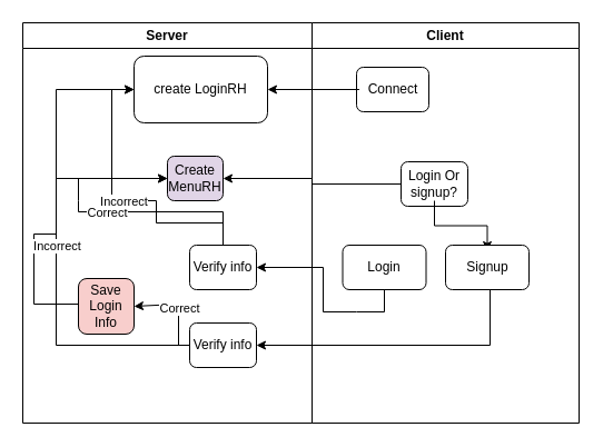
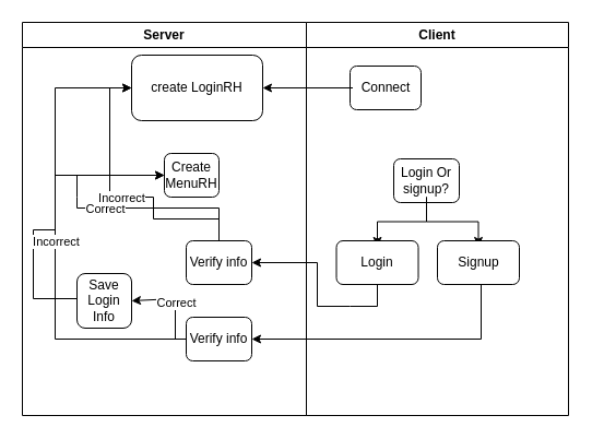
  <mxCell id="0" />
  <mxCell id="1" parent="0" />
  <mxCell id="2" value="Server" style="swimlane;whiteSpace=wrap;html=1;" vertex="1" parent="1"><mxGeometry x="20" y="20" width="260" height="360" as="geometry" /></mxCell>
  <mxCell id="3" value="" style="endArrow=classic;html=1;rounded=0;exitX=0.5;exitY=0;exitDx=0;exitDy=0;entryX=0;entryY=0.5;entryDx=0;entryDy=0;" edge="1" parent="2" source="8" target="13"><mxGeometry relative="1" as="geometry"><mxPoint x="210" y="180" as="sourcePoint" /><mxPoint x="100" y="120" as="targetPoint" /><Array as="points"><mxPoint x="180" y="170" /><mxPoint x="50" y="170" /><mxPoint x="50" y="160" /><mxPoint x="50" y="140" /></Array></mxGeometry></mxCell>
  <mxCell id="4" value="Correct" style="edgeLabel;resizable=0;html=1;;align=center;verticalAlign=middle;" connectable="0" vertex="1" parent="3"><mxGeometry relative="1" as="geometry" /></mxCell>
  <mxCell id="5" value="" style="rounded=1;whiteSpace=wrap;html=1;" vertex="1" parent="2"><mxGeometry x="150" y="270" width="60" height="40" as="geometry" /></mxCell>
  <mxCell id="6" value="" style="rounded=1;whiteSpace=wrap;html=1;" vertex="1" parent="2"><mxGeometry x="100" y="30" width="120" height="60" as="geometry" /></mxCell>
  <mxCell id="7" value="create LoginRH" style="text;html=1;align=center;verticalAlign=middle;whiteSpace=wrap;rounded=0;" vertex="1" parent="2"><mxGeometry x="100" y="30" width="120" height="60" as="geometry" /></mxCell>
  <mxCell id="8" value="" style="rounded=1;whiteSpace=wrap;html=1;" vertex="1" parent="2"><mxGeometry x="150" y="200" width="60" height="40" as="geometry" /></mxCell>
  <mxCell id="9" value="Verify info" style="text;html=1;align=center;verticalAlign=middle;whiteSpace=wrap;rounded=0;" vertex="1" parent="2"><mxGeometry x="150" y="205" width="60" height="30" as="geometry" /></mxCell>
  <mxCell id="10" style="edgeStyle=orthogonalEdgeStyle;rounded=0;orthogonalLoop=1;jettySize=auto;html=1;entryX=0;entryY=0.5;entryDx=0;entryDy=0;" edge="1" parent="2" source="11" target="13"><mxGeometry relative="1" as="geometry"><mxPoint x="75" y="130" as="targetPoint" /><Array as="points"><mxPoint x="10" y="253" /><mxPoint x="10" y="190" /><mxPoint x="30" y="190" /><mxPoint x="30" y="140" /></Array></mxGeometry></mxCell>
- <mxCell id="11" value="Save Login Info" style="rounded=1;whiteSpace=wrap;html=1;fillColor=#f8cecc;" vertex="1" parent="2"><mxGeometry x="50" y="230" width="50" height="50" as="geometry" /></mxCell>
+ <mxCell id="11" value="Save Login Info" style="rounded=1;whiteSpace=wrap;html=1;" vertex="1" parent="2"><mxGeometry x="50" y="230" width="50" height="50" as="geometry" /></mxCell>
  <mxCell id="12" value="Verify info" style="text;html=1;align=center;verticalAlign=middle;whiteSpace=wrap;rounded=0;" vertex="1" parent="2"><mxGeometry x="150" y="275" width="60" height="30" as="geometry" /></mxCell>
- <mxCell id="13" value="Create MenuRH" style="rounded=1;whiteSpace=wrap;html=1;fillColor=#e1d5e7;" vertex="1" parent="2"><mxGeometry x="130" y="120" width="50" height="40" as="geometry" /></mxCell>
+ <mxCell id="13" value="Create MenuRH" style="rounded=1;whiteSpace=wrap;html=1;" vertex="1" parent="2"><mxGeometry x="130" y="120" width="50" height="40" as="geometry" /></mxCell>
  <mxCell id="14" value="" style="endArrow=classic;html=1;rounded=0;exitX=0;exitY=0.5;exitDx=0;exitDy=0;entryX=1;entryY=0.5;entryDx=0;entryDy=0;" edge="1" parent="2" source="12" target="11"><mxGeometry relative="1" as="geometry"><mxPoint x="210" y="180" as="sourcePoint" /><mxPoint x="310" y="180" as="targetPoint" /><Array as="points"><mxPoint x="140" y="290" /><mxPoint x="140" y="253" /></Array></mxGeometry></mxCell>
  <mxCell id="15" value="Correct" style="edgeLabel;resizable=0;html=1;;align=center;verticalAlign=middle;" connectable="0" vertex="1" parent="14"><mxGeometry relative="1" as="geometry" /></mxCell>
  <mxCell id="16" value="" style="endArrow=classic;html=1;rounded=0;entryX=0;entryY=0.5;entryDx=0;entryDy=0;exitX=0.5;exitY=0;exitDx=0;exitDy=0;" edge="1" parent="2" source="8" target="7"><mxGeometry relative="1" as="geometry"><mxPoint x="220" y="200" as="sourcePoint" /><mxPoint x="350" y="180" as="targetPoint" /><Array as="points"><mxPoint x="180" y="180" /><mxPoint x="120" y="180" /><mxPoint x="120" y="160" /><mxPoint x="80" y="160" /><mxPoint x="80" y="60" /></Array></mxGeometry></mxCell>
  <mxCell id="17" value="Incorrect" style="edgeLabel;resizable=0;html=1;;align=center;verticalAlign=middle;" connectable="0" vertex="1" parent="16"><mxGeometry relative="1" as="geometry" /></mxCell>
  <mxCell id="18" value="" style="endArrow=classic;html=1;rounded=0;exitX=0;exitY=0.5;exitDx=0;exitDy=0;entryX=0;entryY=0.5;entryDx=0;entryDy=0;" edge="1" parent="2" source="12" target="7"><mxGeometry relative="1" as="geometry"><mxPoint x="240" y="180" as="sourcePoint" /><mxPoint x="340" y="180" as="targetPoint" /><Array as="points"><mxPoint x="30" y="290" /><mxPoint x="30" y="60" /></Array></mxGeometry></mxCell>
  <mxCell id="19" value="Incorrect" style="edgeLabel;resizable=0;html=1;;align=center;verticalAlign=middle;" connectable="0" vertex="1" parent="18"><mxGeometry relative="1" as="geometry" /></mxCell>
  <mxCell id="20" value="Client" style="swimlane;whiteSpace=wrap;html=1;" vertex="1" parent="1"><mxGeometry x="280" y="20" width="240" height="360" as="geometry" /></mxCell>
  <mxCell id="21" value="" style="rounded=1;whiteSpace=wrap;html=1;" vertex="1" parent="20"><mxGeometry x="40" y="40" width="65" height="40" as="geometry" /></mxCell>
  <mxCell id="22" value="Connect" style="text;html=1;align=center;verticalAlign=middle;whiteSpace=wrap;rounded=0;" vertex="1" parent="20"><mxGeometry x="42.5" y="45" width="60" height="30" as="geometry" /></mxCell>
  <mxCell id="23" value="" style="rounded=1;whiteSpace=wrap;html=1;" vertex="1" parent="20"><mxGeometry x="80" y="125" width="60" height="40" as="geometry" /></mxCell>
  <mxCell id="24" style="edgeStyle=orthogonalEdgeStyle;rounded=0;orthogonalLoop=1;jettySize=auto;html=1;entryX=0.5;entryY=0;entryDx=0;entryDy=0;" edge="1" parent="20" source="26" target="30"><mxGeometry relative="1" as="geometry" /></mxCell>
- <mxCell id="25" style="edgeStyle=orthogonalEdgeStyle;rounded=0;orthogonalLoop=1;jettySize=auto;html=1;" edge="1" parent="20" source="26" target="13"><mxGeometry relative="1" as="geometry" /></mxCell>
+ <mxCell id="25" style="edgeStyle=orthogonalEdgeStyle;rounded=0;orthogonalLoop=1;jettySize=auto;html=1;entryX=0.5;entryY=0;entryDx=0;entryDy=0;" edge="1" parent="20" source="26" target="29"><mxGeometry relative="1" as="geometry" /></mxCell>
  <mxCell id="26" value="Login Or signup?" style="text;html=1;align=center;verticalAlign=middle;whiteSpace=wrap;rounded=0;" vertex="1" parent="20"><mxGeometry x="80" y="130" width="60" height="30" as="geometry" /></mxCell>
  <mxCell id="27" value="" style="rounded=1;whiteSpace=wrap;html=1;" vertex="1" parent="20"><mxGeometry x="120" y="200" width="75" height="40" as="geometry" /></mxCell>
  <mxCell id="28" value="" style="rounded=1;whiteSpace=wrap;html=1;" vertex="1" parent="20"><mxGeometry x="27.5" y="200" width="75" height="40" as="geometry" /></mxCell>
  <mxCell id="29" value="Login" style="text;html=1;align=center;verticalAlign=middle;whiteSpace=wrap;rounded=0;" vertex="1" parent="20"><mxGeometry x="35" y="205" width="60" height="30" as="geometry" /></mxCell>
  <mxCell id="30" value="Signup" style="text;html=1;align=center;verticalAlign=middle;whiteSpace=wrap;rounded=0;" vertex="1" parent="20"><mxGeometry x="127.5" y="205" width="60" height="30" as="geometry" /></mxCell>
  <mxCell id="31" value="" style="endArrow=classic;html=1;rounded=0;exitX=0;exitY=0.5;exitDx=0;exitDy=0;entryX=1;entryY=0.5;entryDx=0;entryDy=0;" edge="1" parent="1" source="22" target="6"><mxGeometry width="50" height="50" relative="1" as="geometry"><mxPoint x="280" y="200" as="sourcePoint" /><mxPoint x="330" y="150" as="targetPoint" /></mxGeometry></mxCell>
  <mxCell id="32" value="" style="endArrow=classic;html=1;rounded=0;exitX=0.5;exitY=1;exitDx=0;exitDy=0;entryX=1;entryY=0.5;entryDx=0;entryDy=0;" edge="1" parent="1" source="28" target="8"><mxGeometry width="50" height="50" relative="1" as="geometry"><mxPoint x="340" y="320" as="sourcePoint" /><mxPoint x="345" y="300" as="targetPoint" /><Array as="points"><mxPoint x="345" y="280" /><mxPoint x="320" y="280" /><mxPoint x="290" y="280" /><mxPoint x="290" y="240" /></Array></mxGeometry></mxCell>
  <mxCell id="33" style="edgeStyle=orthogonalEdgeStyle;rounded=0;orthogonalLoop=1;jettySize=auto;html=1;entryX=1;entryY=0.5;entryDx=0;entryDy=0;" edge="1" parent="1" source="27" target="12"><mxGeometry relative="1" as="geometry"><Array as="points"><mxPoint x="440" y="310" /></Array></mxGeometry></mxCell>
